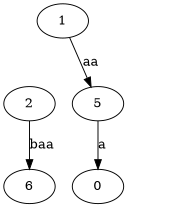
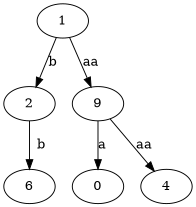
  digraph {
    1
    2
-   5
+   5 [label=9]
    6
    n5 [label=0]
+   4
+   1 -> 2 [label=b]
    1 -> 5 [label=aa]
-   2 -> 6 [label=baa]
+   2 -> 6 [label=b]
    5 -> n5 [label=a]
+   5 -> 4 [label=aa]
  }
